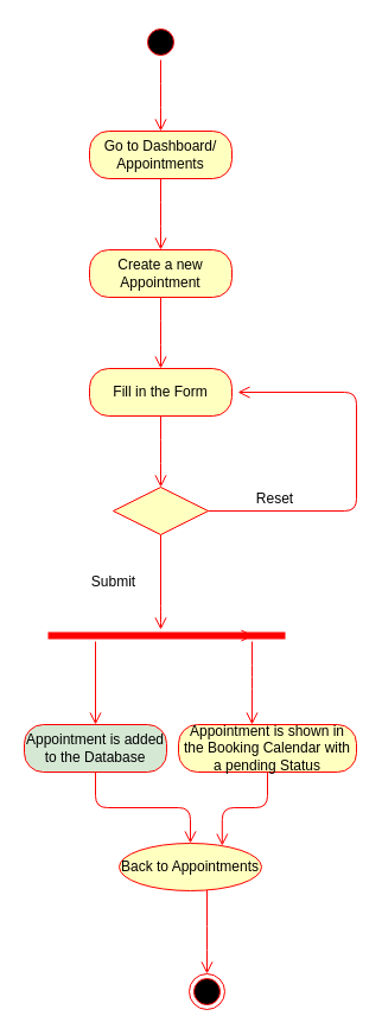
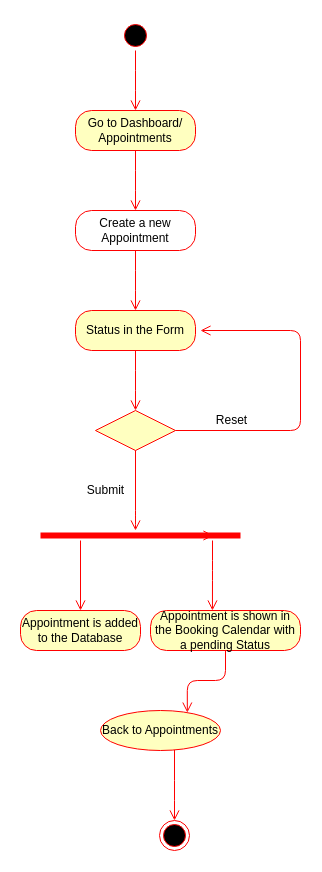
  <mxCell id="0" />
  <mxCell id="1" parent="0" />
  <mxCell id="2" value="" style="ellipse;html=1;shape=startState;fillColor=#000000;strokeColor=#ff0000;" parent="1" vertex="1"><mxGeometry x="120" y="20" width="30" height="30" as="geometry" /></mxCell>
  <mxCell id="3" value="" style="edgeStyle=orthogonalEdgeStyle;html=1;verticalAlign=bottom;endArrow=open;endSize=8;strokeColor=#ff0000;" parent="1" source="2" edge="1"><mxGeometry relative="1" as="geometry"><mxPoint x="135" y="110" as="targetPoint" /></mxGeometry></mxCell>
  <mxCell id="4" value="Go to Dashboard/ Appointments" style="rounded=1;whiteSpace=wrap;html=1;arcSize=40;fontColor=#000000;fillColor=#ffffc0;strokeColor=#ff0000;" parent="1" vertex="1"><mxGeometry x="75" y="110" width="120" height="40" as="geometry" /></mxCell>
  <mxCell id="5" value="" style="edgeStyle=orthogonalEdgeStyle;html=1;verticalAlign=bottom;endArrow=open;endSize=8;strokeColor=#ff0000;" parent="1" source="4" edge="1"><mxGeometry relative="1" as="geometry"><mxPoint x="135" y="210" as="targetPoint" /></mxGeometry></mxCell>
- <mxCell id="6" value="Create a new Appointment" style="rounded=1;whiteSpace=wrap;html=1;arcSize=40;fontColor=#000000;fillColor=#ffffc0;strokeColor=#ff0000;" parent="1" vertex="1"><mxGeometry x="75" y="210" width="120" height="40" as="geometry" /></mxCell>
+ <mxCell id="6" value="Create a new Appointment" style="rounded=1;whiteSpace=wrap;html=1;arcSize=40;fontColor=#000000;fillColor=#ffffff;strokeColor=#ff0000;" parent="1" vertex="1"><mxGeometry x="75" y="210" width="120" height="40" as="geometry" /></mxCell>
  <mxCell id="7" value="" style="edgeStyle=orthogonalEdgeStyle;html=1;verticalAlign=bottom;endArrow=open;endSize=8;strokeColor=#ff0000;" parent="1" source="6" edge="1"><mxGeometry relative="1" as="geometry"><mxPoint x="135" y="310" as="targetPoint" /></mxGeometry></mxCell>
- <mxCell id="8" value="Fill in the Form" style="rounded=1;whiteSpace=wrap;html=1;arcSize=40;fontColor=#000000;fillColor=#ffffc0;strokeColor=#ff0000;" parent="1" vertex="1"><mxGeometry x="75" y="310" width="120" height="40" as="geometry" /></mxCell>
+ <mxCell id="8" value="Status in the Form" style="rounded=1;whiteSpace=wrap;html=1;arcSize=40;fontColor=#000000;fillColor=#ffffc0;strokeColor=#ff0000;" parent="1" vertex="1"><mxGeometry x="75" y="310" width="120" height="40" as="geometry" /></mxCell>
  <mxCell id="9" value="" style="edgeStyle=orthogonalEdgeStyle;html=1;verticalAlign=bottom;endArrow=open;endSize=8;strokeColor=#ff0000;" parent="1" source="8" edge="1"><mxGeometry relative="1" as="geometry"><mxPoint x="135" y="410" as="targetPoint" /></mxGeometry></mxCell>
  <mxCell id="10" value="" style="rhombus;whiteSpace=wrap;html=1;fillColor=#ffffc0;strokeColor=#ff0000;" parent="1" vertex="1"><mxGeometry x="95" y="410" width="80" height="40" as="geometry" /></mxCell>
  <mxCell id="11" value="" style="edgeStyle=orthogonalEdgeStyle;html=1;align=left;verticalAlign=top;endArrow=open;endSize=8;strokeColor=#ff0000;" parent="1" source="10" edge="1"><mxGeometry x="-1" relative="1" as="geometry"><mxPoint x="135" y="530" as="targetPoint" /><Array as="points"><mxPoint x="135" y="520" /></Array></mxGeometry></mxCell>
  <mxCell id="12" value="" style="edgeStyle=orthogonalEdgeStyle;html=1;align=left;verticalAlign=top;endArrow=open;endSize=8;strokeColor=#ff0000;exitX=1;exitY=0.5;exitDx=0;exitDy=0;" parent="1" source="10" edge="1"><mxGeometry x="-1" relative="1" as="geometry"><mxPoint x="200" y="330" as="targetPoint" /><mxPoint x="145" y="460" as="sourcePoint" /><Array as="points"><mxPoint x="300" y="430" /><mxPoint x="300" y="330" /></Array></mxGeometry></mxCell>
  <mxCell id="13" value="Reset" style="text;html=1;align=center;verticalAlign=middle;resizable=0;points=[];autosize=1;" parent="1" vertex="1"><mxGeometry x="206" y="410" width="50" height="20" as="geometry" /></mxCell>
- <mxCell id="14" value="Submit" style="text;html=1;align=center;verticalAlign=middle;resizable=0;points=[];autosize=1;" parent="1" vertex="1"><mxGeometry x="70" y="480" width="50" height="20" as="geometry" /></mxCell>
+ <mxCell id="14" value="Submit" style="text;html=1;align=center;verticalAlign=middle;resizable=0;points=[];autosize=1;" parent="1" vertex="1"><mxGeometry x="80" y="480" width="50" height="20" as="geometry" /></mxCell>
  <mxCell id="15" value="" style="edgeStyle=orthogonalEdgeStyle;html=1;verticalAlign=bottom;endArrow=open;endSize=8;strokeColor=#ff0000;" parent="1" source="21" edge="1"><mxGeometry relative="1" as="geometry"><mxPoint x="80" y="610" as="targetPoint" /><Array as="points"><mxPoint x="80" y="610" /></Array></mxGeometry></mxCell>
  <mxCell id="16" value="" style="edgeStyle=orthogonalEdgeStyle;html=1;verticalAlign=bottom;endArrow=open;endSize=8;strokeColor=#ff0000;entryX=0.413;entryY=0;entryDx=0;entryDy=0;entryPerimeter=0;" parent="1" source="21" target="19" edge="1"><mxGeometry relative="1" as="geometry"><mxPoint x="185" y="610" as="targetPoint" /><mxPoint x="210" y="535" as="sourcePoint" /><Array as="points"><mxPoint x="212" y="570" /><mxPoint x="212" y="570" /></Array></mxGeometry></mxCell>
- <mxCell id="17" value="Appointment is added to the Database" style="rounded=1;whiteSpace=wrap;html=1;arcSize=40;fontColor=#000000;fillColor=#d5e8d4;strokeColor=#ff0000;" parent="1" vertex="1"><mxGeometry x="20" y="610" width="120" height="40" as="geometry" /></mxCell>
- <mxCell id="18" value="" style="edgeStyle=orthogonalEdgeStyle;html=1;verticalAlign=bottom;endArrow=open;endSize=8;strokeColor=#ff0000;" parent="1" source="17" edge="1" target="24"><mxGeometry relative="1" as="geometry"><mxPoint x="80" y="710" as="targetPoint" /></mxGeometry></mxCell>
+ <mxCell id="17" value="Appointment is added to the Database" style="rounded=1;whiteSpace=wrap;html=1;arcSize=40;fontColor=#000000;fillColor=#ffffc0;strokeColor=#ff0000;" parent="1" vertex="1"><mxGeometry x="20" y="610" width="120" height="40" as="geometry" /></mxCell>
  <mxCell id="19" value="Appointment is shown in the Booking Calendar with a pending Status" style="rounded=1;whiteSpace=wrap;html=1;arcSize=40;fontColor=#000000;fillColor=#ffffc0;strokeColor=#ff0000;" parent="1" vertex="1"><mxGeometry x="150" y="610" width="150" height="40" as="geometry" /></mxCell>
  <mxCell id="20" value="" style="edgeStyle=orthogonalEdgeStyle;html=1;verticalAlign=bottom;endArrow=open;endSize=8;strokeColor=#ff0000;entryX=0.75;entryY=0;entryDx=0;entryDy=0;" parent="1" source="19" edge="1" target="24"><mxGeometry relative="1" as="geometry"><mxPoint x="225" y="710" as="targetPoint" /></mxGeometry></mxCell>
  <mxCell id="21" value="" style="shape=line;html=1;strokeWidth=6;strokeColor=#ff0000;" parent="1" vertex="1"><mxGeometry x="40" y="530" width="200" height="10" as="geometry" /></mxCell>
  <mxCell id="22" value="" style="edgeStyle=orthogonalEdgeStyle;html=1;verticalAlign=bottom;endArrow=open;endSize=8;strokeColor=#ff0000;" parent="1" edge="1"><mxGeometry relative="1" as="geometry"><mxPoint x="213" y="535" as="targetPoint" /><mxPoint x="210" y="535" as="sourcePoint" /><Array as="points" /></mxGeometry></mxCell>
  <mxCell id="23" value="" style="ellipse;html=1;shape=endState;fillColor=#000000;strokeColor=#ff0000;" parent="1" vertex="1"><mxGeometry x="159" y="820" width="30" height="30" as="geometry" /></mxCell>
  <mxCell id="24" value="Back to Appointments" style="ellipse;whiteSpace=wrap;html=1;arcSize=40;fontColor=#000000;fillColor=#ffffc0;strokeColor=#ff0000;" vertex="1" parent="1"><mxGeometry x="100" y="710" width="120" height="40" as="geometry" /></mxCell>
  <mxCell id="25" value="" style="edgeStyle=orthogonalEdgeStyle;html=1;verticalAlign=bottom;endArrow=open;endSize=8;strokeColor=#ff0000;entryX=0.5;entryY=0;entryDx=0;entryDy=0;" edge="1" parent="1" source="24" target="23"><mxGeometry relative="1" as="geometry"><mxPoint x="170" y="790" as="targetPoint" /><mxPoint x="90" y="660" as="sourcePoint" /><Array as="points"><mxPoint x="174" y="790" /><mxPoint x="174" y="790" /></Array></mxGeometry></mxCell>
